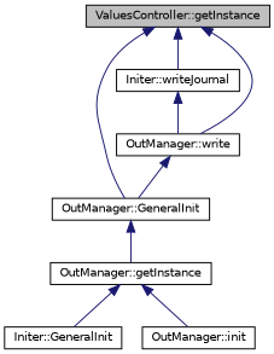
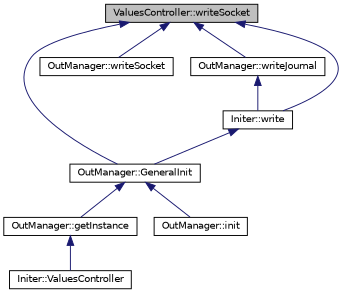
  digraph {
    rankdir=TB
    node [color=black fillcolor=white fontname=Helvetica fontsize=10 shape=record style=filled]
    edge [color=midnightblue dir=back fontname=Helvetica fontsize=10 labelfontname=Helvetica labelfontsize=10 style=solid]
-   n1 [fillcolor=grey75 fontcolor=black height=0.2 label="ValuesController::getInstance" width=0.4]
+   n1 [fillcolor=grey75 fontcolor=black height=0.2 label="ValuesController::writeSocket" width=0.4]
    n2 [height=0.2 label="OutManager::GeneralInit" width=0.4]
-   n4 [height=0.2 label="Initer::writeJournal" width=0.4]
-   n5 [height=0.2 label="OutManager::write" width=0.4]
+   n3 [height=0.2 label="OutManager::writeSocket" width=0.4]
+   n4 [height=0.2 label="OutManager::writeJournal" width=0.4]
+   n5 [height=0.2 label="Initer::write" width=0.4]
    n6 [height=0.2 label="OutManager::getInstance" width=0.4]
-   n7 [height=0.2 label="Initer::GeneralInit" width=0.4]
+   n7 [height=0.2 label="Initer::ValuesController" width=0.4]
    n8 [height=0.2 label="OutManager::init" width=0.4]
    n1 -> n2
+   n1 -> n3
    n1 -> n4
    n1 -> n5
    n2 -> n6
    n4 -> n5
    n5 -> n2
    n6 -> n7
-   n6 -> n8
+   n2 -> n8
  }
